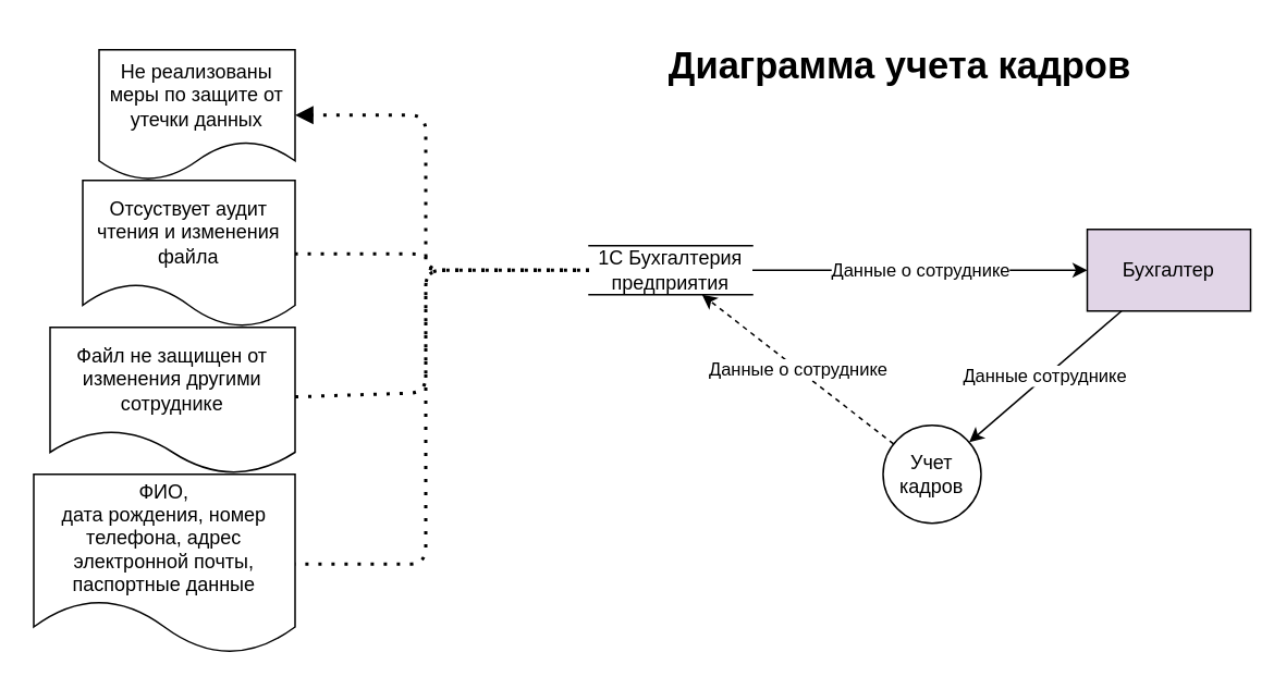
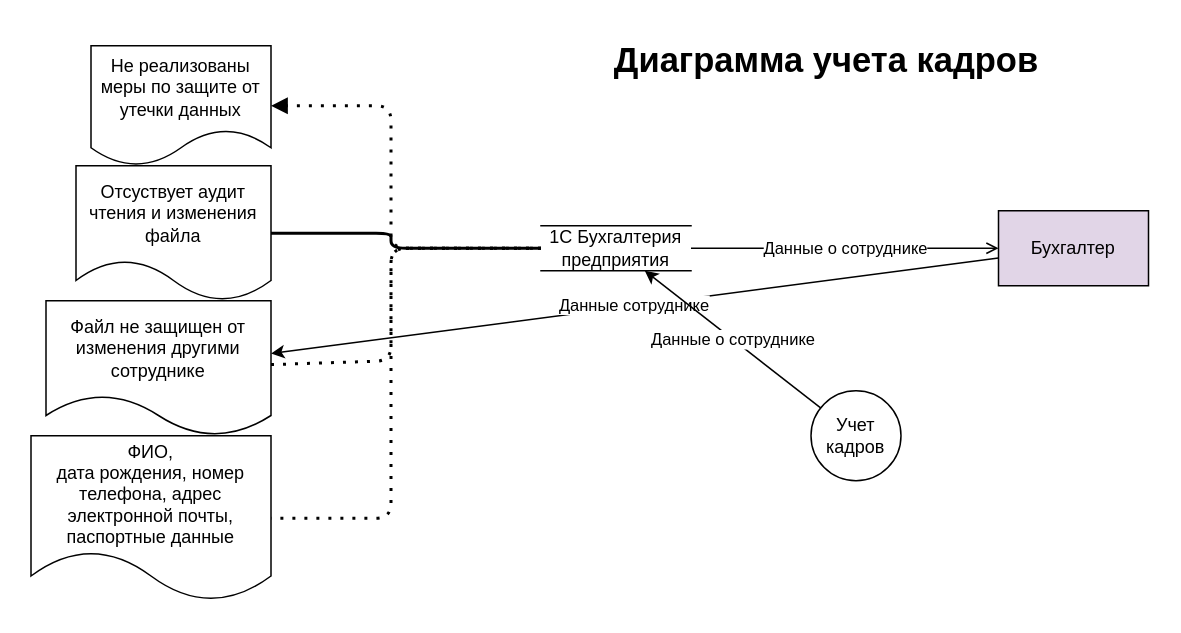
  <mxCell id="0" />
  <mxCell id="1" parent="0" />
  <mxCell id="2" value="Учет кадров" style="shape=ellipse;html=1;dashed=0;whiteSpace=wrap;aspect=fixed;perimeter=ellipsePerimeter;" parent="1" vertex="1"><mxGeometry x="540" y="260" width="60" height="60" as="geometry" /></mxCell>
  <mxCell id="3" value="Диаграмма учета кадров" style="text;html=1;align=center;verticalAlign=middle;resizable=0;points=[];autosize=1;strokeColor=none;fillColor=none;fontStyle=1;fontSize=23;" parent="1" vertex="1"><mxGeometry x="405" y="20" width="290" height="40" as="geometry" /></mxCell>
  <mxCell id="4" value="Бухгалтер" style="html=1;dashed=0;whiteSpace=wrap;fillColor=#e1d5e7;" parent="1" vertex="1"><mxGeometry x="665" y="140" width="100" height="50" as="geometry" /></mxCell>
- <mxCell id="5" value="Данные сотруднике" style="endArrow=classic;html=1;" parent="1" source="4" target="2" edge="1"><mxGeometry width="50" height="50" relative="1" as="geometry"><mxPoint x="1415" y="500" as="sourcePoint" /><mxPoint x="1465" y="450" as="targetPoint" /></mxGeometry></mxCell>
+ <mxCell id="5" value="Данные сотруднике" style="endArrow=classic;html=1;" parent="1" source="4" target="8" edge="1"><mxGeometry width="50" height="50" relative="1" as="geometry"><mxPoint x="1415" y="500" as="sourcePoint" /><mxPoint x="1465" y="450" as="targetPoint" /></mxGeometry></mxCell>
  <mxCell id="6" value="1С Бухгалтерия предприятия" style="html=1;dashed=0;whiteSpace=wrap;shape=partialRectangle;right=0;left=0;" parent="1" vertex="1"><mxGeometry x="360" y="150" width="100" height="30" as="geometry" /></mxCell>
- <mxCell id="7" value="Данные о сотруднике" style="endArrow=classic;html=1;" parent="1" source="6" target="4" edge="1"><mxGeometry width="50" height="50" relative="1" as="geometry"><mxPoint x="570" y="360" as="sourcePoint" /><mxPoint x="620" y="310" as="targetPoint" /></mxGeometry></mxCell>
+ <mxCell id="7" value="Данные о сотруднике" style="endArrow=open;html=1;" parent="1" source="6" target="4" edge="1"><mxGeometry width="50" height="50" relative="1" as="geometry"><mxPoint x="570" y="360" as="sourcePoint" /><mxPoint x="620" y="310" as="targetPoint" /></mxGeometry></mxCell>
  <mxCell id="8" value="Файл не защищен от изменения другими сотруднике" style="shape=document;whiteSpace=wrap;html=1;boundedLbl=1;dashed=0;flipH=1;" parent="1" vertex="1"><mxGeometry x="30" y="200" width="150" height="90" as="geometry" /></mxCell>
- <mxCell id="9" value="Данные о сотруднике" style="endArrow=classic;html=1;dashed=1;" parent="1" source="2" target="6" edge="1"><mxGeometry width="50" height="50" relative="1" as="geometry"><mxPoint x="1140" y="460" as="sourcePoint" /><mxPoint x="1190" y="410" as="targetPoint" /></mxGeometry></mxCell>
+ <mxCell id="9" value="Данные о сотруднике" style="endArrow=classic;html=1;" parent="1" source="2" target="6" edge="1"><mxGeometry width="50" height="50" relative="1" as="geometry"><mxPoint x="1140" y="460" as="sourcePoint" /><mxPoint x="1190" y="410" as="targetPoint" /></mxGeometry></mxCell>
  <mxCell id="10" value="" style="endArrow=none;dashed=1;html=1;dashPattern=1 3;strokeWidth=2;" parent="1" source="8" target="6" edge="1"><mxGeometry width="50" height="50" relative="1" as="geometry"><mxPoint x="870" y="470" as="sourcePoint" /><mxPoint x="920" y="420" as="targetPoint" /><Array as="points"><mxPoint x="260" y="240" /><mxPoint x="260" y="165" /></Array></mxGeometry></mxCell>
  <mxCell id="11" value="Не реализованы меры по защите от утечки данных" style="shape=document;whiteSpace=wrap;html=1;boundedLbl=1;" parent="1" vertex="1"><mxGeometry x="60" y="30" width="120" height="80" as="geometry" /></mxCell>
  <mxCell id="12" value="" style="endArrow=block;dashed=1;html=1;dashPattern=1 3;strokeWidth=2;" parent="1" source="6" target="11" edge="1"><mxGeometry width="50" height="50" relative="1" as="geometry"><mxPoint x="870" y="480" as="sourcePoint" /><mxPoint x="920" y="430" as="targetPoint" /><Array as="points"><mxPoint x="260" y="165" /><mxPoint x="260" y="70" /></Array></mxGeometry></mxCell>
  <mxCell id="13" value="Отсуствует аудит чтения и изменения файла" style="shape=document;whiteSpace=wrap;html=1;boundedLbl=1;dashed=0;flipH=1;" parent="1" vertex="1"><mxGeometry x="50" y="110" width="130" height="90" as="geometry" /></mxCell>
- <mxCell id="14" value="" style="endArrow=none;dashed=1;html=1;dashPattern=1 3;strokeWidth=2;" parent="1" source="6" target="13" edge="1"><mxGeometry width="50" height="50" relative="1" as="geometry"><mxPoint x="860" y="380" as="sourcePoint" /><mxPoint x="910" y="330" as="targetPoint" /><Array as="points"><mxPoint x="260" y="165" /><mxPoint x="260" y="155" /></Array></mxGeometry></mxCell>
+ <mxCell id="14" value="" style="endArrow=none;dashed=0;html=1;dashPattern=1 3;strokeWidth=2;" parent="1" source="6" target="13" edge="1"><mxGeometry width="50" height="50" relative="1" as="geometry"><mxPoint x="860" y="380" as="sourcePoint" /><mxPoint x="910" y="330" as="targetPoint" /><Array as="points"><mxPoint x="260" y="165" /><mxPoint x="260" y="155" /></Array></mxGeometry></mxCell>
  <mxCell id="15" value="ФИО,&lt;div&gt;дата рождения, номер телефона, адрес электронной почты, паспортные данные&lt;/div&gt;" style="shape=document;whiteSpace=wrap;html=1;boundedLbl=1;dashed=0;flipH=1;" parent="1" vertex="1"><mxGeometry x="20" y="290" width="160" height="110" as="geometry" /></mxCell>
  <mxCell id="16" value="" style="endArrow=none;dashed=1;html=1;dashPattern=1 3;strokeWidth=2;" parent="1" source="6" target="15" edge="1"><mxGeometry width="50" height="50" relative="1" as="geometry"><mxPoint x="860" y="380" as="sourcePoint" /><mxPoint x="910" y="330" as="targetPoint" /><Array as="points"><mxPoint x="260" y="165" /><mxPoint x="260" y="345" /></Array></mxGeometry></mxCell>
